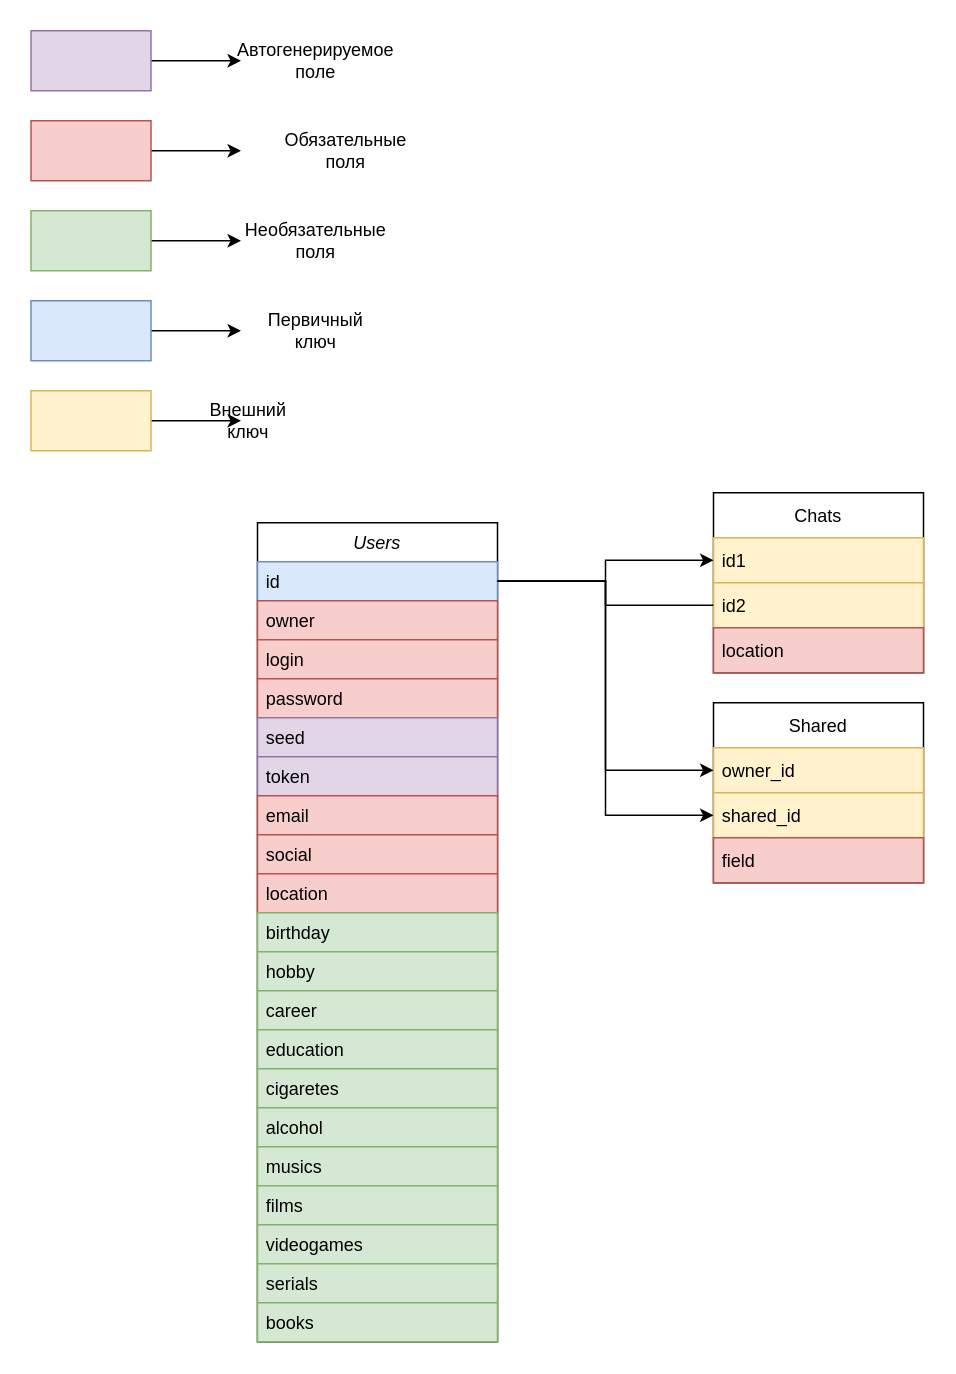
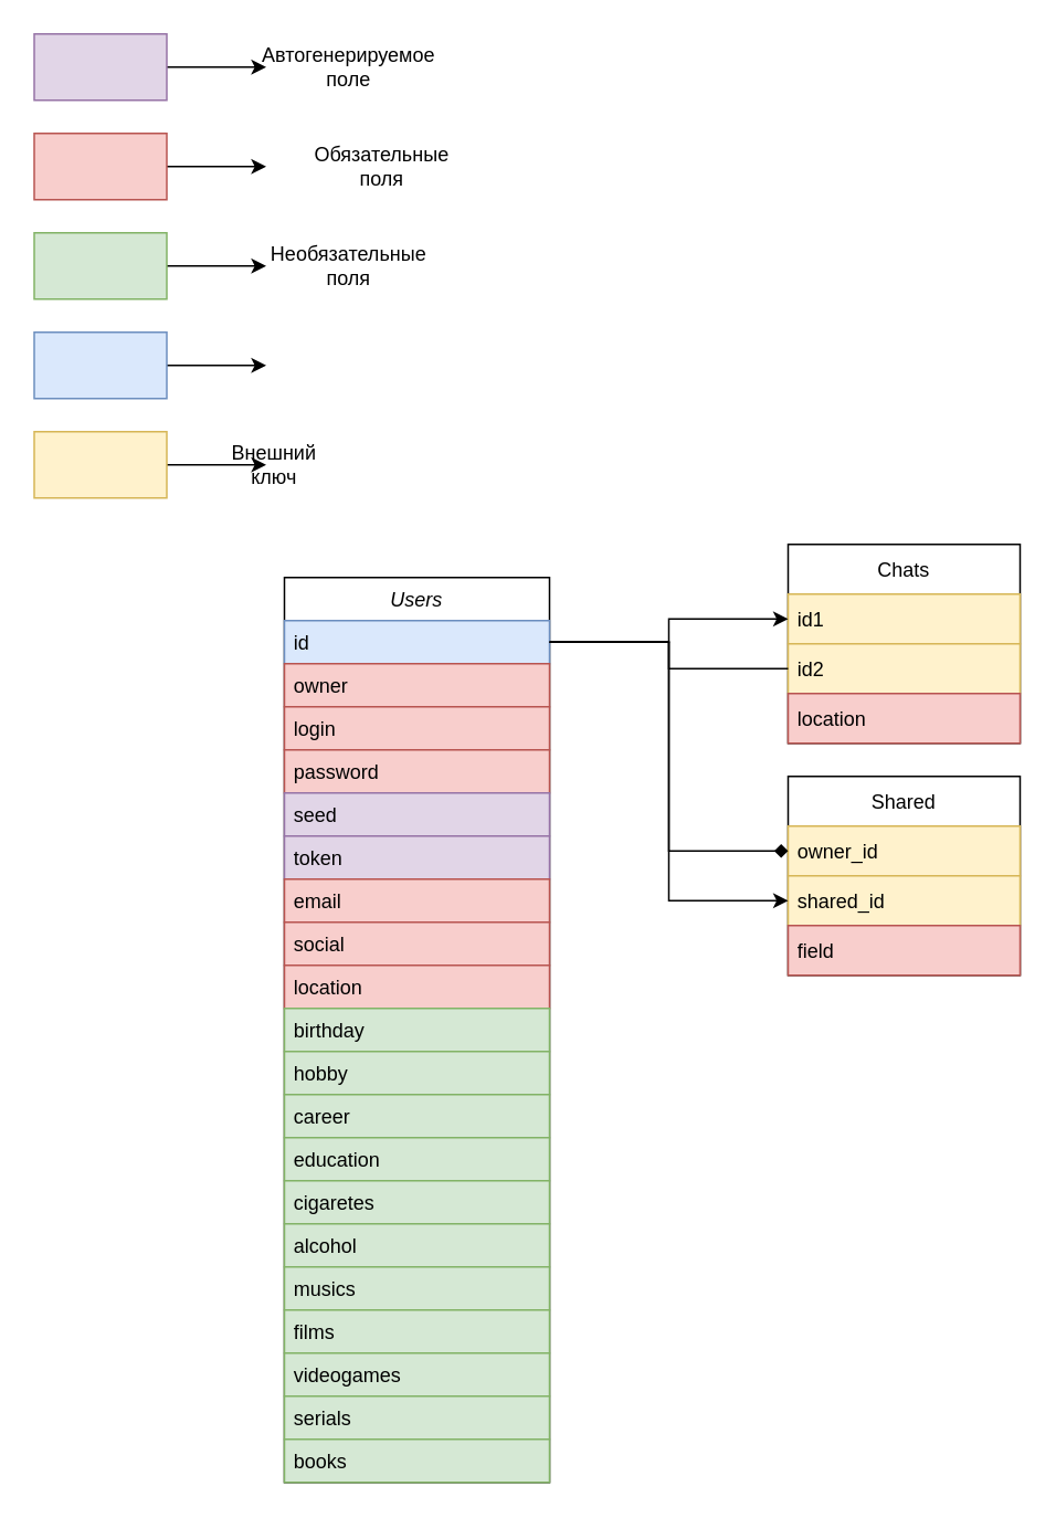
  <mxCell id="0" />
  <mxCell id="1" parent="0" />
  <mxCell id="2" value="Users" style="swimlane;fontStyle=2;align=center;verticalAlign=top;childLayout=stackLayout;horizontal=1;startSize=26;horizontalStack=0;resizeParent=1;resizeLast=0;collapsible=1;marginBottom=0;rounded=0;shadow=0;strokeWidth=1;" parent="1" vertex="1"><mxGeometry x="171" y="348" width="160" height="546" as="geometry"><mxRectangle x="230" y="140" width="160" height="26" as="alternateBounds" /></mxGeometry></mxCell>
  <mxCell id="3" value="id" style="text;align=left;verticalAlign=top;spacingLeft=4;spacingRight=4;overflow=hidden;rotatable=0;points=[[0,0.5],[1,0.5]];portConstraint=eastwest;fillColor=#dae8fc;strokeColor=#6c8ebf;" parent="2" vertex="1"><mxGeometry y="26" width="160" height="26" as="geometry" /></mxCell>
  <mxCell id="4" value="owner" style="text;align=left;verticalAlign=top;spacingLeft=4;spacingRight=4;overflow=hidden;rotatable=0;points=[[0,0.5],[1,0.5]];portConstraint=eastwest;fillColor=#f8cecc;strokeColor=#b85450;" parent="2" vertex="1"><mxGeometry y="52" width="160" height="26" as="geometry" /></mxCell>
  <mxCell id="5" value="login" style="text;align=left;verticalAlign=top;spacingLeft=4;spacingRight=4;overflow=hidden;rotatable=0;points=[[0,0.5],[1,0.5]];portConstraint=eastwest;rounded=0;shadow=0;html=0;fillColor=#f8cecc;strokeColor=#b85450;" parent="2" vertex="1"><mxGeometry y="78" width="160" height="26" as="geometry" /></mxCell>
  <mxCell id="6" value="password   " style="text;align=left;verticalAlign=top;spacingLeft=4;spacingRight=4;overflow=hidden;rotatable=0;points=[[0,0.5],[1,0.5]];portConstraint=eastwest;rounded=0;shadow=0;html=0;fillColor=#f8cecc;strokeColor=#b85450;" parent="2" vertex="1"><mxGeometry y="104" width="160" height="26" as="geometry" /></mxCell>
  <mxCell id="7" value="seed" style="text;align=left;verticalAlign=top;spacingLeft=4;spacingRight=4;overflow=hidden;rotatable=0;points=[[0,0.5],[1,0.5]];portConstraint=eastwest;rounded=0;shadow=0;html=0;fillColor=#e1d5e7;strokeColor=#9673a6;" parent="2" vertex="1"><mxGeometry y="130" width="160" height="26" as="geometry" /></mxCell>
  <mxCell id="8" value="token" style="text;align=left;verticalAlign=top;spacingLeft=4;spacingRight=4;overflow=hidden;rotatable=0;points=[[0,0.5],[1,0.5]];portConstraint=eastwest;rounded=0;shadow=0;html=0;fillColor=#e1d5e7;strokeColor=#9673a6;" parent="2" vertex="1"><mxGeometry y="156" width="160" height="26" as="geometry" /></mxCell>
  <mxCell id="9" value="email" style="text;align=left;verticalAlign=top;spacingLeft=4;spacingRight=4;overflow=hidden;rotatable=0;points=[[0,0.5],[1,0.5]];portConstraint=eastwest;rounded=0;shadow=0;html=0;fillColor=#f8cecc;strokeColor=#b85450;" parent="2" vertex="1"><mxGeometry y="182" width="160" height="26" as="geometry" /></mxCell>
  <mxCell id="10" value="social" style="text;align=left;verticalAlign=top;spacingLeft=4;spacingRight=4;overflow=hidden;rotatable=0;points=[[0,0.5],[1,0.5]];portConstraint=eastwest;rounded=0;shadow=0;html=0;fillColor=#f8cecc;strokeColor=#b85450;" parent="2" vertex="1"><mxGeometry y="208" width="160" height="26" as="geometry" /></mxCell>
  <mxCell id="11" value="location" style="text;align=left;verticalAlign=top;spacingLeft=4;spacingRight=4;overflow=hidden;rotatable=0;points=[[0,0.5],[1,0.5]];portConstraint=eastwest;rounded=0;shadow=0;html=0;fillColor=#f8cecc;strokeColor=#b85450;" parent="2" vertex="1"><mxGeometry y="234" width="160" height="26" as="geometry" /></mxCell>
  <mxCell id="12" value="birthday" style="text;align=left;verticalAlign=top;spacingLeft=4;spacingRight=4;overflow=hidden;rotatable=0;points=[[0,0.5],[1,0.5]];portConstraint=eastwest;rounded=0;shadow=0;html=0;fillColor=#d5e8d4;strokeColor=#82b366;" parent="2" vertex="1"><mxGeometry y="260" width="160" height="26" as="geometry" /></mxCell>
  <mxCell id="13" value="hobby" style="text;align=left;verticalAlign=top;spacingLeft=4;spacingRight=4;overflow=hidden;rotatable=0;points=[[0,0.5],[1,0.5]];portConstraint=eastwest;rounded=0;shadow=0;html=0;fillColor=#d5e8d4;strokeColor=#82b366;" parent="2" vertex="1"><mxGeometry y="286" width="160" height="26" as="geometry" /></mxCell>
  <mxCell id="14" value="career" style="text;align=left;verticalAlign=top;spacingLeft=4;spacingRight=4;overflow=hidden;rotatable=0;points=[[0,0.5],[1,0.5]];portConstraint=eastwest;rounded=0;shadow=0;html=0;fillColor=#d5e8d4;strokeColor=#82b366;" parent="2" vertex="1"><mxGeometry y="312" width="160" height="26" as="geometry" /></mxCell>
  <mxCell id="15" value="education" style="text;align=left;verticalAlign=top;spacingLeft=4;spacingRight=4;overflow=hidden;rotatable=0;points=[[0,0.5],[1,0.5]];portConstraint=eastwest;rounded=0;shadow=0;html=0;fillColor=#d5e8d4;strokeColor=#82b366;" parent="2" vertex="1"><mxGeometry y="338" width="160" height="26" as="geometry" /></mxCell>
  <mxCell id="16" value="cigaretes" style="text;align=left;verticalAlign=top;spacingLeft=4;spacingRight=4;overflow=hidden;rotatable=0;points=[[0,0.5],[1,0.5]];portConstraint=eastwest;rounded=0;shadow=0;html=0;fillColor=#d5e8d4;strokeColor=#82b366;" parent="2" vertex="1"><mxGeometry y="364" width="160" height="26" as="geometry" /></mxCell>
  <mxCell id="17" value="alcohol" style="text;align=left;verticalAlign=top;spacingLeft=4;spacingRight=4;overflow=hidden;rotatable=0;points=[[0,0.5],[1,0.5]];portConstraint=eastwest;rounded=0;shadow=0;html=0;fillColor=#d5e8d4;strokeColor=#82b366;" parent="2" vertex="1"><mxGeometry y="390" width="160" height="26" as="geometry" /></mxCell>
  <mxCell id="18" value="musics" style="text;align=left;verticalAlign=top;spacingLeft=4;spacingRight=4;overflow=hidden;rotatable=0;points=[[0,0.5],[1,0.5]];portConstraint=eastwest;rounded=0;shadow=0;html=0;fillColor=#d5e8d4;strokeColor=#82b366;" parent="2" vertex="1"><mxGeometry y="416" width="160" height="26" as="geometry" /></mxCell>
  <mxCell id="19" value="films" style="text;align=left;verticalAlign=top;spacingLeft=4;spacingRight=4;overflow=hidden;rotatable=0;points=[[0,0.5],[1,0.5]];portConstraint=eastwest;rounded=0;shadow=0;html=0;fillColor=#d5e8d4;strokeColor=#82b366;" parent="2" vertex="1"><mxGeometry y="442" width="160" height="26" as="geometry" /></mxCell>
  <mxCell id="20" value="videogames" style="text;align=left;verticalAlign=top;spacingLeft=4;spacingRight=4;overflow=hidden;rotatable=0;points=[[0,0.5],[1,0.5]];portConstraint=eastwest;rounded=0;shadow=0;html=0;fillColor=#d5e8d4;strokeColor=#82b366;" parent="2" vertex="1"><mxGeometry y="468" width="160" height="26" as="geometry" /></mxCell>
  <mxCell id="21" value="serials" style="text;align=left;verticalAlign=top;spacingLeft=4;spacingRight=4;overflow=hidden;rotatable=0;points=[[0,0.5],[1,0.5]];portConstraint=eastwest;rounded=0;shadow=0;html=0;fillColor=#d5e8d4;strokeColor=#82b366;" parent="2" vertex="1"><mxGeometry y="494" width="160" height="26" as="geometry" /></mxCell>
  <mxCell id="22" value="books" style="text;align=left;verticalAlign=top;spacingLeft=4;spacingRight=4;overflow=hidden;rotatable=0;points=[[0,0.5],[1,0.5]];portConstraint=eastwest;rounded=0;shadow=0;html=0;fillColor=#d5e8d4;strokeColor=#82b366;" parent="2" vertex="1"><mxGeometry y="520" width="160" height="26" as="geometry" /></mxCell>
  <mxCell id="23" value="Chats" style="swimlane;fontStyle=0;childLayout=stackLayout;horizontal=1;startSize=30;horizontalStack=0;resizeParent=1;resizeParentMax=0;resizeLast=0;collapsible=1;marginBottom=0;" parent="1" vertex="1"><mxGeometry x="475" y="328" width="140" height="120" as="geometry"><mxRectangle x="344" y="160" width="50" height="30" as="alternateBounds" /></mxGeometry></mxCell>
  <mxCell id="24" value="id1" style="text;strokeColor=#d6b656;fillColor=#fff2cc;align=left;verticalAlign=middle;spacingLeft=4;spacingRight=4;overflow=hidden;points=[[0,0.5],[1,0.5]];portConstraint=eastwest;rotatable=0;" parent="23" vertex="1"><mxGeometry y="30" width="140" height="30" as="geometry" /></mxCell>
  <mxCell id="25" value="id2" style="text;strokeColor=#d6b656;fillColor=#fff2cc;align=left;verticalAlign=middle;spacingLeft=4;spacingRight=4;overflow=hidden;points=[[0,0.5],[1,0.5]];portConstraint=eastwest;rotatable=0;" parent="23" vertex="1"><mxGeometry y="60" width="140" height="30" as="geometry" /></mxCell>
  <mxCell id="26" value="location" style="text;strokeColor=#b85450;fillColor=#f8cecc;align=left;verticalAlign=middle;spacingLeft=4;spacingRight=4;overflow=hidden;points=[[0,0.5],[1,0.5]];portConstraint=eastwest;rotatable=0;" parent="23" vertex="1"><mxGeometry y="90" width="140" height="30" as="geometry" /></mxCell>
  <mxCell id="27" style="edgeStyle=orthogonalEdgeStyle;rounded=0;orthogonalLoop=1;jettySize=auto;html=1;" parent="1" source="3" target="24" edge="1"><mxGeometry relative="1" as="geometry" /></mxCell>
  <mxCell id="28" style="edgeStyle=orthogonalEdgeStyle;rounded=0;orthogonalLoop=1;jettySize=auto;html=1;entryX=0;entryY=0.5;entryDx=0;entryDy=0;endArrow=none;" parent="1" source="3" target="25" edge="1"><mxGeometry relative="1" as="geometry"><Array as="points"><mxPoint x="403" y="387" /><mxPoint x="403" y="403" /></Array></mxGeometry></mxCell>
  <mxCell id="29" value="Shared" style="swimlane;fontStyle=0;childLayout=stackLayout;horizontal=1;startSize=30;horizontalStack=0;resizeParent=1;resizeParentMax=0;resizeLast=0;collapsible=1;marginBottom=0;" parent="1" vertex="1"><mxGeometry x="475" y="468" width="140" height="120" as="geometry"><mxRectangle x="344" y="160" width="50" height="30" as="alternateBounds" /></mxGeometry></mxCell>
  <mxCell id="30" value="owner_id" style="text;strokeColor=#d6b656;fillColor=#fff2cc;align=left;verticalAlign=middle;spacingLeft=4;spacingRight=4;overflow=hidden;points=[[0,0.5],[1,0.5]];portConstraint=eastwest;rotatable=0;" parent="29" vertex="1"><mxGeometry y="30" width="140" height="30" as="geometry" /></mxCell>
  <mxCell id="31" value="shared_id" style="text;strokeColor=#d6b656;fillColor=#fff2cc;align=left;verticalAlign=middle;spacingLeft=4;spacingRight=4;overflow=hidden;points=[[0,0.5],[1,0.5]];portConstraint=eastwest;rotatable=0;" parent="29" vertex="1"><mxGeometry y="60" width="140" height="30" as="geometry" /></mxCell>
  <mxCell id="32" value="field" style="text;strokeColor=#b85450;fillColor=#f8cecc;align=left;verticalAlign=middle;spacingLeft=4;spacingRight=4;overflow=hidden;points=[[0,0.5],[1,0.5]];portConstraint=eastwest;rotatable=0;" parent="29" vertex="1"><mxGeometry y="90" width="140" height="30" as="geometry" /></mxCell>
- <mxCell id="33" style="edgeStyle=orthogonalEdgeStyle;rounded=0;orthogonalLoop=1;jettySize=auto;html=1;" parent="1" source="3" target="30" edge="1"><mxGeometry relative="1" as="geometry" /></mxCell>
+ <mxCell id="33" style="edgeStyle=orthogonalEdgeStyle;rounded=0;orthogonalLoop=1;jettySize=auto;html=1;endArrow=diamond;" parent="1" source="3" target="30" edge="1"><mxGeometry relative="1" as="geometry" /></mxCell>
  <mxCell id="34" style="edgeStyle=orthogonalEdgeStyle;rounded=0;orthogonalLoop=1;jettySize=auto;html=1;entryX=0;entryY=0.5;entryDx=0;entryDy=0;" parent="1" source="3" target="31" edge="1"><mxGeometry relative="1" as="geometry" /></mxCell>
  <mxCell id="35" style="edgeStyle=orthogonalEdgeStyle;rounded=0;orthogonalLoop=1;jettySize=auto;html=1;" parent="1" source="36" edge="1"><mxGeometry relative="1" as="geometry"><mxPoint x="160" y="100" as="targetPoint" /></mxGeometry></mxCell>
  <mxCell id="36" value="" style="rounded=0;whiteSpace=wrap;html=1;fillColor=#f8cecc;strokeColor=#b85450;" parent="1" vertex="1"><mxGeometry x="20" y="80" width="80" height="40" as="geometry" /></mxCell>
  <mxCell id="37" value="Обязательные поля" style="text;html=1;align=center;verticalAlign=middle;whiteSpace=wrap;rounded=0;" parent="1" vertex="1"><mxGeometry x="200" y="85" width="60" height="30" as="geometry" /></mxCell>
  <mxCell id="38" style="edgeStyle=orthogonalEdgeStyle;rounded=0;orthogonalLoop=1;jettySize=auto;html=1;" parent="1" source="39" edge="1"><mxGeometry relative="1" as="geometry"><mxPoint x="160" y="160" as="targetPoint" /></mxGeometry></mxCell>
  <mxCell id="39" value="" style="rounded=0;whiteSpace=wrap;html=1;fillColor=#d5e8d4;strokeColor=#82b366;" parent="1" vertex="1"><mxGeometry x="20" y="140" width="80" height="40" as="geometry" /></mxCell>
  <mxCell id="40" value="Необязательные поля" style="text;html=1;strokeColor=none;fillColor=none;align=center;verticalAlign=middle;whiteSpace=wrap;rounded=0;" parent="1" vertex="1"><mxGeometry x="180" y="145" width="60" height="30" as="geometry" /></mxCell>
  <mxCell id="41" style="edgeStyle=orthogonalEdgeStyle;rounded=0;orthogonalLoop=1;jettySize=auto;html=1;" parent="1" source="42" edge="1"><mxGeometry relative="1" as="geometry"><mxPoint x="160" y="220" as="targetPoint" /></mxGeometry></mxCell>
  <mxCell id="42" value="" style="rounded=0;whiteSpace=wrap;html=1;fillColor=#dae8fc;strokeColor=#6c8ebf;" parent="1" vertex="1"><mxGeometry x="20" y="200" width="80" height="40" as="geometry" /></mxCell>
- <mxCell id="43" value="Первичный ключ" style="text;html=1;strokeColor=none;fillColor=none;align=center;verticalAlign=middle;whiteSpace=wrap;rounded=0;" parent="1" vertex="1"><mxGeometry x="180" y="205" width="60" height="30" as="geometry" /></mxCell>
  <mxCell id="44" style="edgeStyle=orthogonalEdgeStyle;rounded=0;orthogonalLoop=1;jettySize=auto;html=1;" parent="1" source="45" edge="1"><mxGeometry relative="1" as="geometry"><mxPoint x="160" y="280" as="targetPoint" /></mxGeometry></mxCell>
  <mxCell id="45" value="" style="rounded=0;whiteSpace=wrap;html=1;fillColor=#fff2cc;strokeColor=#d6b656;" parent="1" vertex="1"><mxGeometry x="20" y="260" width="80" height="40" as="geometry" /></mxCell>
  <mxCell id="46" value="Внешний ключ" style="text;html=1;strokeColor=none;fillColor=none;align=center;verticalAlign=middle;whiteSpace=wrap;rounded=0;" parent="1" vertex="1"><mxGeometry x="135" y="265" width="60" height="30" as="geometry" /></mxCell>
  <mxCell id="47" style="edgeStyle=orthogonalEdgeStyle;rounded=0;orthogonalLoop=1;jettySize=auto;html=1;" parent="1" source="48" edge="1"><mxGeometry relative="1" as="geometry"><mxPoint x="160" y="40" as="targetPoint" /></mxGeometry></mxCell>
  <mxCell id="48" value="" style="rounded=0;whiteSpace=wrap;html=1;fillColor=#e1d5e7;strokeColor=#9673a6;" parent="1" vertex="1"><mxGeometry x="20" y="20" width="80" height="40" as="geometry" /></mxCell>
  <mxCell id="49" value="Автогенерируемое поле" style="text;html=1;align=center;verticalAlign=middle;whiteSpace=wrap;rounded=0;" parent="1" vertex="1"><mxGeometry x="180" y="25" width="60" height="30" as="geometry" /></mxCell>
